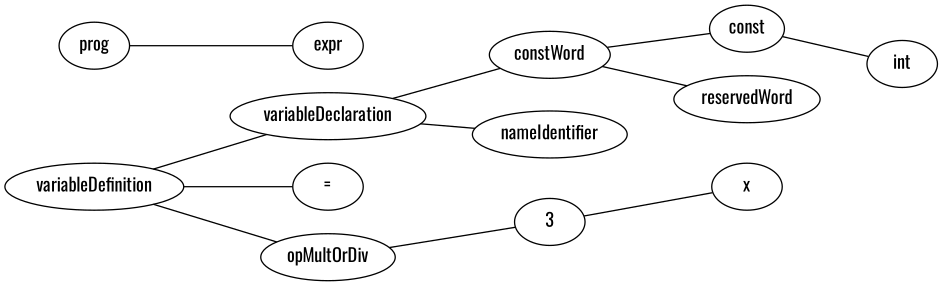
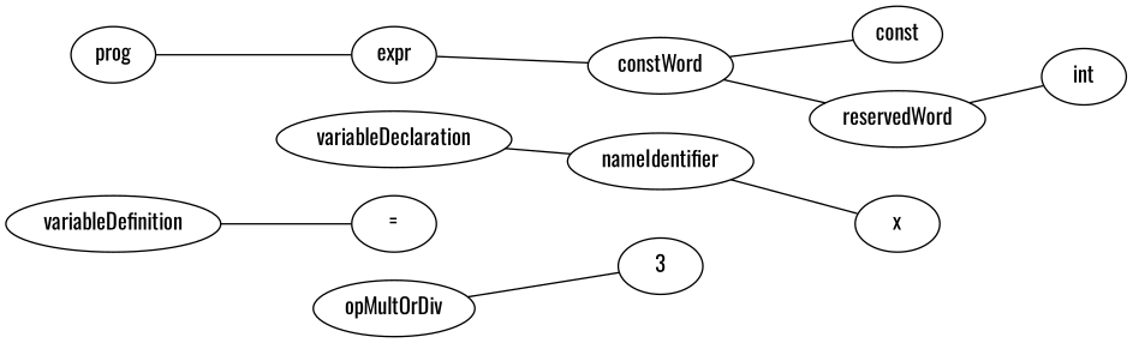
  graph {
    fontname=Oswald
    rankdir=LR
    node [fontname=Oswald]
    edge [fontname=Oswald]
    n1 [label=prog]
    n2 [label=expr]
    n3 [label=variableDefinition]
    n4 [label=variableDeclaration]
    n5 [label="="]
    n6 [label=opMultOrDiv]
    n7 [label=constWord]
    n8 [label=nameIdentifier]
    n9 [label=3]
    n10 [label=const]
    n11 [label=reservedWord]
    n12 [label=x]
    n13 [label=int]
    n1 -- n2
-   n3 -- n4
    n3 -- n5
-   n3 -- n6
-   n4 -- n7
+   n2 -- n7
    n4 -- n8
    n6 -- n9
    n7 -- n10
    n7 -- n11
-   n9 -- n12
-   n10 -- n13
+   n8 -- n12
+   n11 -- n13
  }
